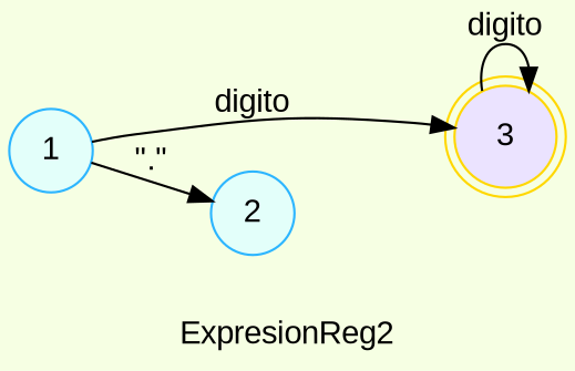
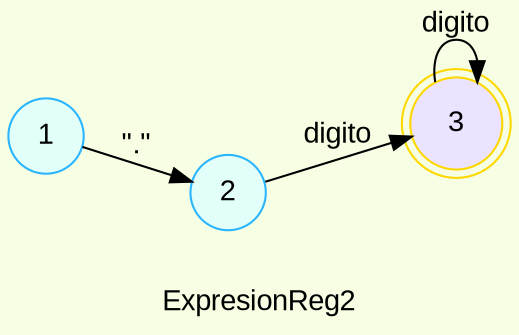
  digraph {
    bgcolor="#F6FFE3"
    fontname="Liberation Sans"
    label=ExpresionReg2
    rankdir=LR
    node [color="#2CB5FF" fillcolor="#E3FFFA" fontname="Liberation Sans" shape=circle style=filled]
    edge [fontname="Liberation Sans"]
    3 [color=gold fillcolor="#EBE3FF" shape=doublecircle]
    1
    2
    3 -> 3 [label=digito]
    1 -> 2 [label="\".\""]
-   1 -> 3 [label=digito]
+   2 -> 3 [label=digito]
  }
